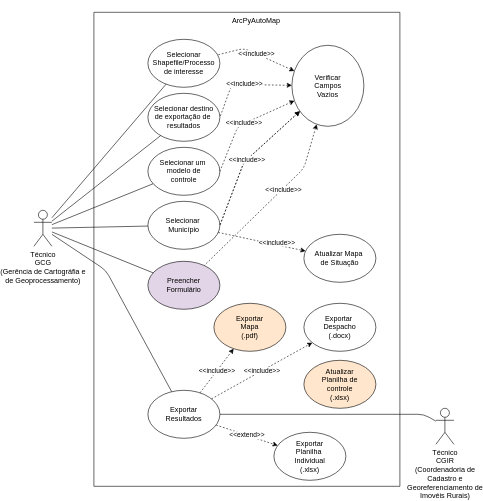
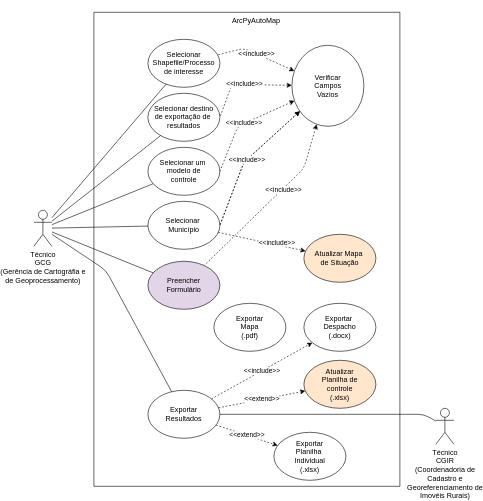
  <mxCell id="0" />
  <mxCell id="1" parent="0" />
  <mxCell id="2" value="" style="swimlane;startSize=0;" parent="1" vertex="1"><mxGeometry x="120" y="20" width="510" height="790" as="geometry"><mxRectangle x="160" y="120" width="50" height="40" as="alternateBounds" /></mxGeometry></mxCell>
  <mxCell id="3" value="&amp;lt;&amp;lt;include&amp;gt;&amp;gt;" style="edgeStyle=none;html=1;dashed=1;startArrow=none;startFill=0;endArrow=classic;endFill=1;" parent="2" source="7" target="24" edge="1"><mxGeometry relative="1" as="geometry" /></mxCell>
  <mxCell id="4" value="&amp;lt;&amp;lt;extend&amp;gt;&amp;gt;" style="edgeStyle=none;html=1;dashed=1;startArrow=none;startFill=0;endArrow=classic;endFill=1;" parent="2" source="7" target="26" edge="1"><mxGeometry relative="1" as="geometry" /></mxCell>
- <mxCell id="6" value="&amp;lt;&amp;lt;include&amp;gt;&amp;gt;" style="edgeStyle=none;html=1;dashed=1;startArrow=none;startFill=0;endArrow=classic;endFill=1;" parent="2" source="7" target="25" edge="1"><mxGeometry relative="1" as="geometry"><mxPoint x="702" y="346" as="targetPoint" /></mxGeometry></mxCell>
+ <mxCell id="5" value="&amp;lt;&amp;lt;extend&amp;gt;&amp;gt;" style="edgeStyle=none;html=1;dashed=1;startArrow=none;startFill=0;endArrow=classic;endFill=1;" parent="2" source="7" target="27" edge="1"><mxGeometry relative="1" as="geometry" /></mxCell>
  <mxCell id="7" value="Exportar &lt;br&gt;Resultados" style="ellipse;whiteSpace=wrap;html=1;" parent="2" vertex="1"><mxGeometry x="90" y="630" width="120" height="80" as="geometry" /></mxCell>
  <mxCell id="8" value="Selecionar destino&lt;br&gt;de exportação de&amp;nbsp;&lt;br&gt;resultados" style="ellipse;whiteSpace=wrap;html=1;" parent="2" vertex="1"><mxGeometry x="90" y="135" width="120" height="80" as="geometry" /></mxCell>
  <mxCell id="9" value="Selecionar&lt;br&gt;Shapefile/Processo&lt;br&gt;de interesse" style="ellipse;whiteSpace=wrap;html=1;" parent="2" vertex="1"><mxGeometry x="90" y="45" width="120" height="80" as="geometry" /></mxCell>
  <mxCell id="10" value="Selecionar um&amp;nbsp;&lt;br&gt;modelo de &lt;br&gt;controle" style="ellipse;whiteSpace=wrap;html=1;" parent="2" vertex="1"><mxGeometry x="90" y="225" width="120" height="80" as="geometry" /></mxCell>
  <mxCell id="11" value="Preencher&lt;br&gt;Formulário" style="ellipse;whiteSpace=wrap;html=1;fillColor=#e1d5e7;" parent="2" vertex="1"><mxGeometry x="90" y="415" width="120" height="80" as="geometry" /></mxCell>
  <mxCell id="12" value="&amp;lt;&amp;lt;include&amp;gt;&amp;gt;" style="edgeStyle=none;html=1;dashed=1;startArrow=none;startFill=0;endArrow=classic;endFill=1;" parent="2" source="13" target="28" edge="1"><mxGeometry x="0.33" y="4" relative="1" as="geometry"><mxPoint as="offset" /></mxGeometry></mxCell>
  <mxCell id="13" value="Selecionar&amp;nbsp;&lt;br&gt;Município" style="ellipse;whiteSpace=wrap;html=1;" parent="2" vertex="1"><mxGeometry x="90" y="315" width="120" height="80" as="geometry" /></mxCell>
  <mxCell id="14" value="ArcPyAutoMap" style="text;html=1;align=center;verticalAlign=middle;resizable=0;points=[];autosize=1;strokeColor=none;fillColor=none;" parent="2" vertex="1"><mxGeometry x="220" width="100" height="30" as="geometry" /></mxCell>
  <mxCell id="15" value="" style="edgeStyle=none;html=1;endArrow=none;endFill=0;startArrow=classic;startFill=1;dashed=1;" parent="2" source="20" target="11" edge="1"><mxGeometry x="-0.289" y="2" relative="1" as="geometry"><Array as="points"><mxPoint x="350" y="260" /></Array><mxPoint as="offset" /></mxGeometry></mxCell>
  <mxCell id="16" value="&amp;lt;&amp;lt;include&amp;gt;&amp;gt;" style="edgeLabel;html=1;align=center;verticalAlign=middle;resizable=0;points=[];" parent="15" vertex="1" connectable="0"><mxGeometry x="-0.183" y="2" relative="1" as="geometry"><mxPoint y="-1" as="offset" /></mxGeometry></mxCell>
  <mxCell id="17" value="&amp;lt;&amp;lt;incluir&amp;gt;&amp;gt;" style="edgeStyle=none;html=1;endArrow=none;endFill=0;startArrow=classic;startFill=1;dashed=1;entryX=1;entryY=0.5;entryDx=0;entryDy=0;" parent="2" source="20" target="13" edge="1"><mxGeometry relative="1" as="geometry"><mxPoint x="313.804" y="370.0" as="sourcePoint" /><mxPoint x="226.203" y="431.842" as="targetPoint" /><Array as="points"><mxPoint x="250" y="250" /></Array></mxGeometry></mxCell>
  <mxCell id="18" value="&amp;lt;&amp;lt;include&amp;gt;&amp;gt;" style="edgeStyle=none;html=1;endArrow=none;endFill=0;startArrow=classic;startFill=1;dashed=1;entryX=1;entryY=0.5;entryDx=0;entryDy=0;" parent="2" source="20" target="10" edge="1"><mxGeometry relative="1" as="geometry"><mxPoint x="277.604" y="340.0" as="sourcePoint" /><mxPoint x="190.003" y="401.842" as="targetPoint" /><Array as="points"><mxPoint x="240" y="190" /></Array></mxGeometry></mxCell>
  <mxCell id="19" value="&amp;lt;&amp;lt;include&amp;gt;&amp;gt;" style="edgeStyle=none;html=1;endArrow=none;endFill=0;startArrow=classic;startFill=1;dashed=1;entryX=1;entryY=0.5;entryDx=0;entryDy=0;" parent="2" source="20" target="8" edge="1"><mxGeometry relative="1" as="geometry"><mxPoint x="271.604" y="290.0" as="sourcePoint" /><mxPoint x="184.003" y="351.842" as="targetPoint" /><Array as="points"><mxPoint x="230" y="120" /></Array></mxGeometry></mxCell>
  <mxCell id="20" value="Verificar &lt;br&gt;Campos&lt;br&gt;Vazios" style="ellipse;whiteSpace=wrap;html=1;" parent="2" vertex="1"><mxGeometry x="330" y="55" width="120" height="135" as="geometry" /></mxCell>
  <mxCell id="21" value="&amp;lt;&amp;lt;include&amp;gt;&amp;gt;" style="edgeStyle=none;html=1;endArrow=none;endFill=0;startArrow=classic;startFill=1;dashed=1;" parent="2" source="20" target="9" edge="1"><mxGeometry relative="1" as="geometry"><mxPoint x="271.604" y="228.16" as="sourcePoint" /><mxPoint x="184.003" y="290.002" as="targetPoint" /><Array as="points"><mxPoint x="250" y="60" /></Array></mxGeometry></mxCell>
  <mxCell id="22" value="" style="edgeStyle=none;html=1;endArrow=none;endFill=0;startArrow=classic;startFill=1;dashed=1;entryX=1;entryY=0.5;entryDx=0;entryDy=0;" parent="2" source="20" target="13" edge="1"><mxGeometry relative="1" as="geometry"><mxPoint x="313.804" y="370.0" as="sourcePoint" /><mxPoint x="226.203" y="431.842" as="targetPoint" /><Array as="points"><mxPoint x="250" y="250" /></Array></mxGeometry></mxCell>
  <mxCell id="23" value="&amp;lt;&amp;lt;include&amp;gt;&amp;gt;" style="edgeLabel;html=1;align=center;verticalAlign=middle;resizable=0;points=[];" parent="22" vertex="1" connectable="0"><mxGeometry x="0.008" relative="1" as="geometry"><mxPoint as="offset" /></mxGeometry></mxCell>
  <mxCell id="24" value="Exportar&amp;nbsp;&lt;br&gt;Despacho&lt;br&gt;(.docx)" style="ellipse;whiteSpace=wrap;html=1;" parent="2" vertex="1"><mxGeometry x="350" y="485" width="120" height="80" as="geometry" /></mxCell>
- <mxCell id="25" value="Exportar&lt;br&gt;Mapa&lt;br&gt;(.pdf)" style="ellipse;whiteSpace=wrap;html=1;fillColor=#ffe6cc;" parent="2" vertex="1"><mxGeometry x="200" y="485" width="120" height="80" as="geometry" /></mxCell>
+ <mxCell id="25" value="Exportar&lt;br&gt;Mapa&lt;br&gt;(.pdf)" style="ellipse;whiteSpace=wrap;html=1;" parent="2" vertex="1"><mxGeometry x="200" y="485" width="120" height="80" as="geometry" /></mxCell>
  <mxCell id="26" value="Exportar&lt;br&gt;Planilha&amp;nbsp;&lt;br&gt;Individual&lt;br&gt;(.xlsx)" style="ellipse;whiteSpace=wrap;html=1;" parent="2" vertex="1"><mxGeometry x="300" y="700" width="120" height="80" as="geometry" /></mxCell>
  <mxCell id="27" value="Atualizar&lt;br&gt;Planilha de&lt;br&gt;controle&lt;br&gt;(.xlsx)" style="ellipse;whiteSpace=wrap;html=1;fillColor=#ffe6cc;" parent="2" vertex="1"><mxGeometry x="350" y="580" width="120" height="80" as="geometry" /></mxCell>
- <mxCell id="28" value="Atualizar Mapa&amp;nbsp;&lt;br&gt;de Situação" style="ellipse;whiteSpace=wrap;html=1;" parent="2" vertex="1"><mxGeometry x="350" y="370" width="120" height="80" as="geometry" /></mxCell>
+ <mxCell id="28" value="Atualizar Mapa&amp;nbsp;&lt;br&gt;de Situação" style="ellipse;whiteSpace=wrap;html=1;fillColor=#ffe6cc;" parent="2" vertex="1"><mxGeometry x="350" y="370" width="120" height="80" as="geometry" /></mxCell>
  <mxCell id="29" style="edgeStyle=none;html=1;endArrow=none;endFill=0;" parent="1" source="35" target="9" edge="1"><mxGeometry relative="1" as="geometry" /></mxCell>
  <mxCell id="30" style="edgeStyle=none;html=1;endArrow=none;endFill=0;" parent="1" source="35" target="8" edge="1"><mxGeometry relative="1" as="geometry" /></mxCell>
  <mxCell id="31" style="edgeStyle=none;html=1;endArrow=none;endFill=0;" parent="1" source="35" target="10" edge="1"><mxGeometry relative="1" as="geometry" /></mxCell>
  <mxCell id="32" style="edgeStyle=none;html=1;endArrow=none;endFill=0;" parent="1" source="35" target="13" edge="1"><mxGeometry relative="1" as="geometry" /></mxCell>
  <mxCell id="33" style="edgeStyle=none;html=1;endArrow=none;endFill=0;" parent="1" source="35" target="7" edge="1"><mxGeometry relative="1" as="geometry"><Array as="points"><mxPoint x="140" y="450" /></Array></mxGeometry></mxCell>
  <mxCell id="34" style="edgeStyle=none;html=1;endArrow=none;endFill=0;" parent="1" source="35" target="11" edge="1"><mxGeometry relative="1" as="geometry" /></mxCell>
  <mxCell id="35" value="Técnico&lt;br&gt;GCG&lt;br&gt;(Gerência de Cartográfia e&lt;br&gt;de Geoprocessamento)" style="shape=umlActor;verticalLabelPosition=bottom;verticalAlign=top;html=1;outlineConnect=0;" parent="1" vertex="1"><mxGeometry x="20" y="350" width="30" height="60" as="geometry" /></mxCell>
  <mxCell id="36" value="Técnico&lt;br&gt;CGIR&lt;br&gt;(Coordenadoria de &lt;br&gt;Cadastro e&lt;br&gt;Georeferenciamento de&lt;br&gt;Imovéis Rurais)" style="shape=umlActor;verticalLabelPosition=bottom;verticalAlign=top;html=1;outlineConnect=0;" parent="1" vertex="1"><mxGeometry x="690" y="680" width="30" height="60" as="geometry" /></mxCell>
  <mxCell id="37" style="edgeStyle=none;html=1;endArrow=none;endFill=0;" parent="1" source="7" target="36" edge="1"><mxGeometry relative="1" as="geometry"><Array as="points"><mxPoint x="670" y="690" /></Array></mxGeometry></mxCell>
